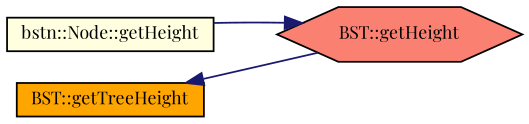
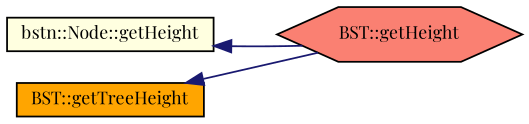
  digraph {
    fontname="Playfair Display"
    rankdir=LR
    node [color=black fontname="Playfair Display" fontsize=10 shape=box style=filled]
    edge [color=midnightblue dir=back fontname="Playfair Display" fontsize=10 labelfontname=Helvetica labelfontsize=10 style=solid]
    n1 [fillcolor=lightyellow fontcolor=black height=0.2 label="bstn::Node::getHeight" width=0.4]
    n2 [fillcolor=salmon height=0.2 label="BST::getHeight" shape=hexagon width=0.4]
    n3 [fillcolor=orange height=0.2 label="BST::getTreeHeight" width=0.4]
-   n2 -> n1
+   n1 -> n2
    n3 -> n2
  }
